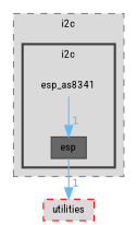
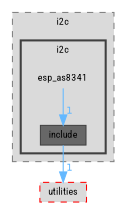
  digraph {
    compound=true
    fontname="Roboto Condensed"
    node [fontname="Roboto Condensed" fontsize=10 shape=box]
    edge [color=steelblue1 fontcolor=steelblue1 fontname="Roboto Condensed" fontsize=10 headlabel=1 labeldistance=1.5 labelfontname=Helvetica labelfontsize=10]
    n1 [height=0.2 label=esp_as8341 shape=plaintext width=0.4]
-   n2 [color=grey25 fillcolor="#676767" height=0.2 label=esp style=filled width=0.4]
+   n2 [color=grey25 fillcolor="#676767" height=0.2 label=include style=filled width=0.4]
    n3 [color=red fillcolor="#dadada" height=0.2 label=utilities style="filled,dashed" width=0.4]
    subgraph cluster_1 {
      bgcolor="#dadada"
      fontsize=10
      label=i2c
      pencolor=grey50
      style="filled,dashed"
      subgraph cluster_2 {
        bgcolor="#dadada"
        fontsize=10
        label=i2c
        pencolor=grey25
        style="filled,bold"
        n1
        n2
      }
    }
    n1 -> n2
    n2 -> n3
  }
